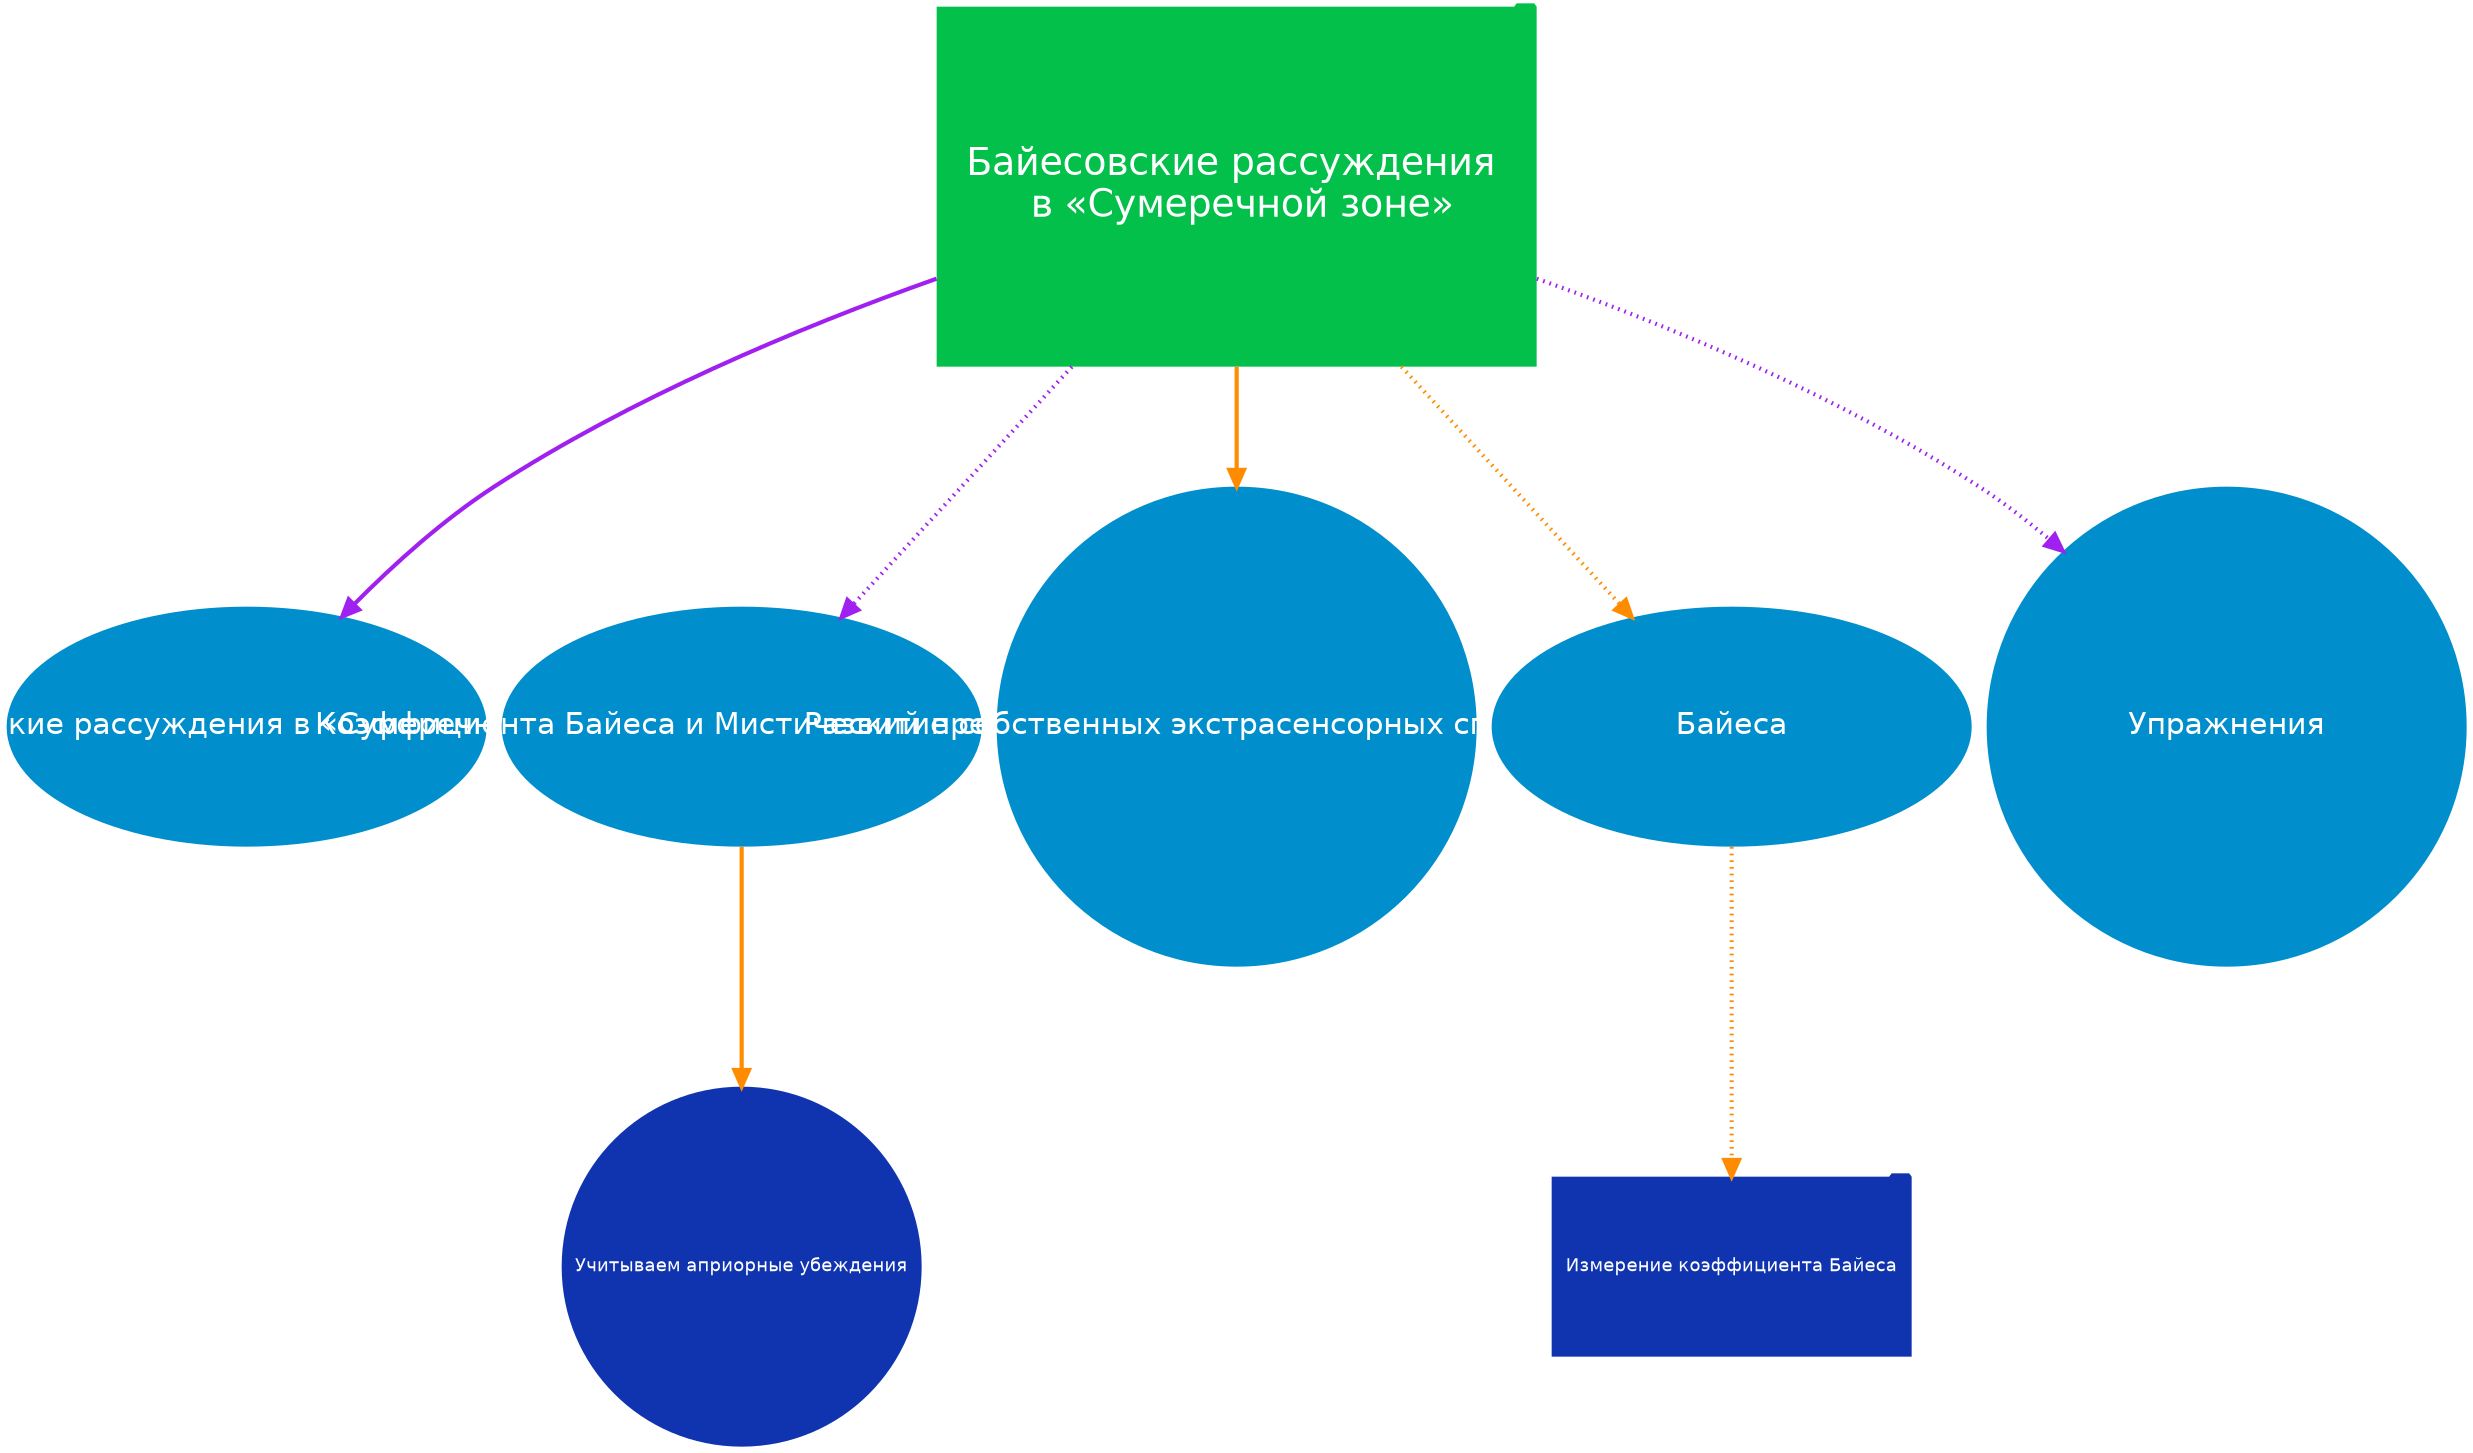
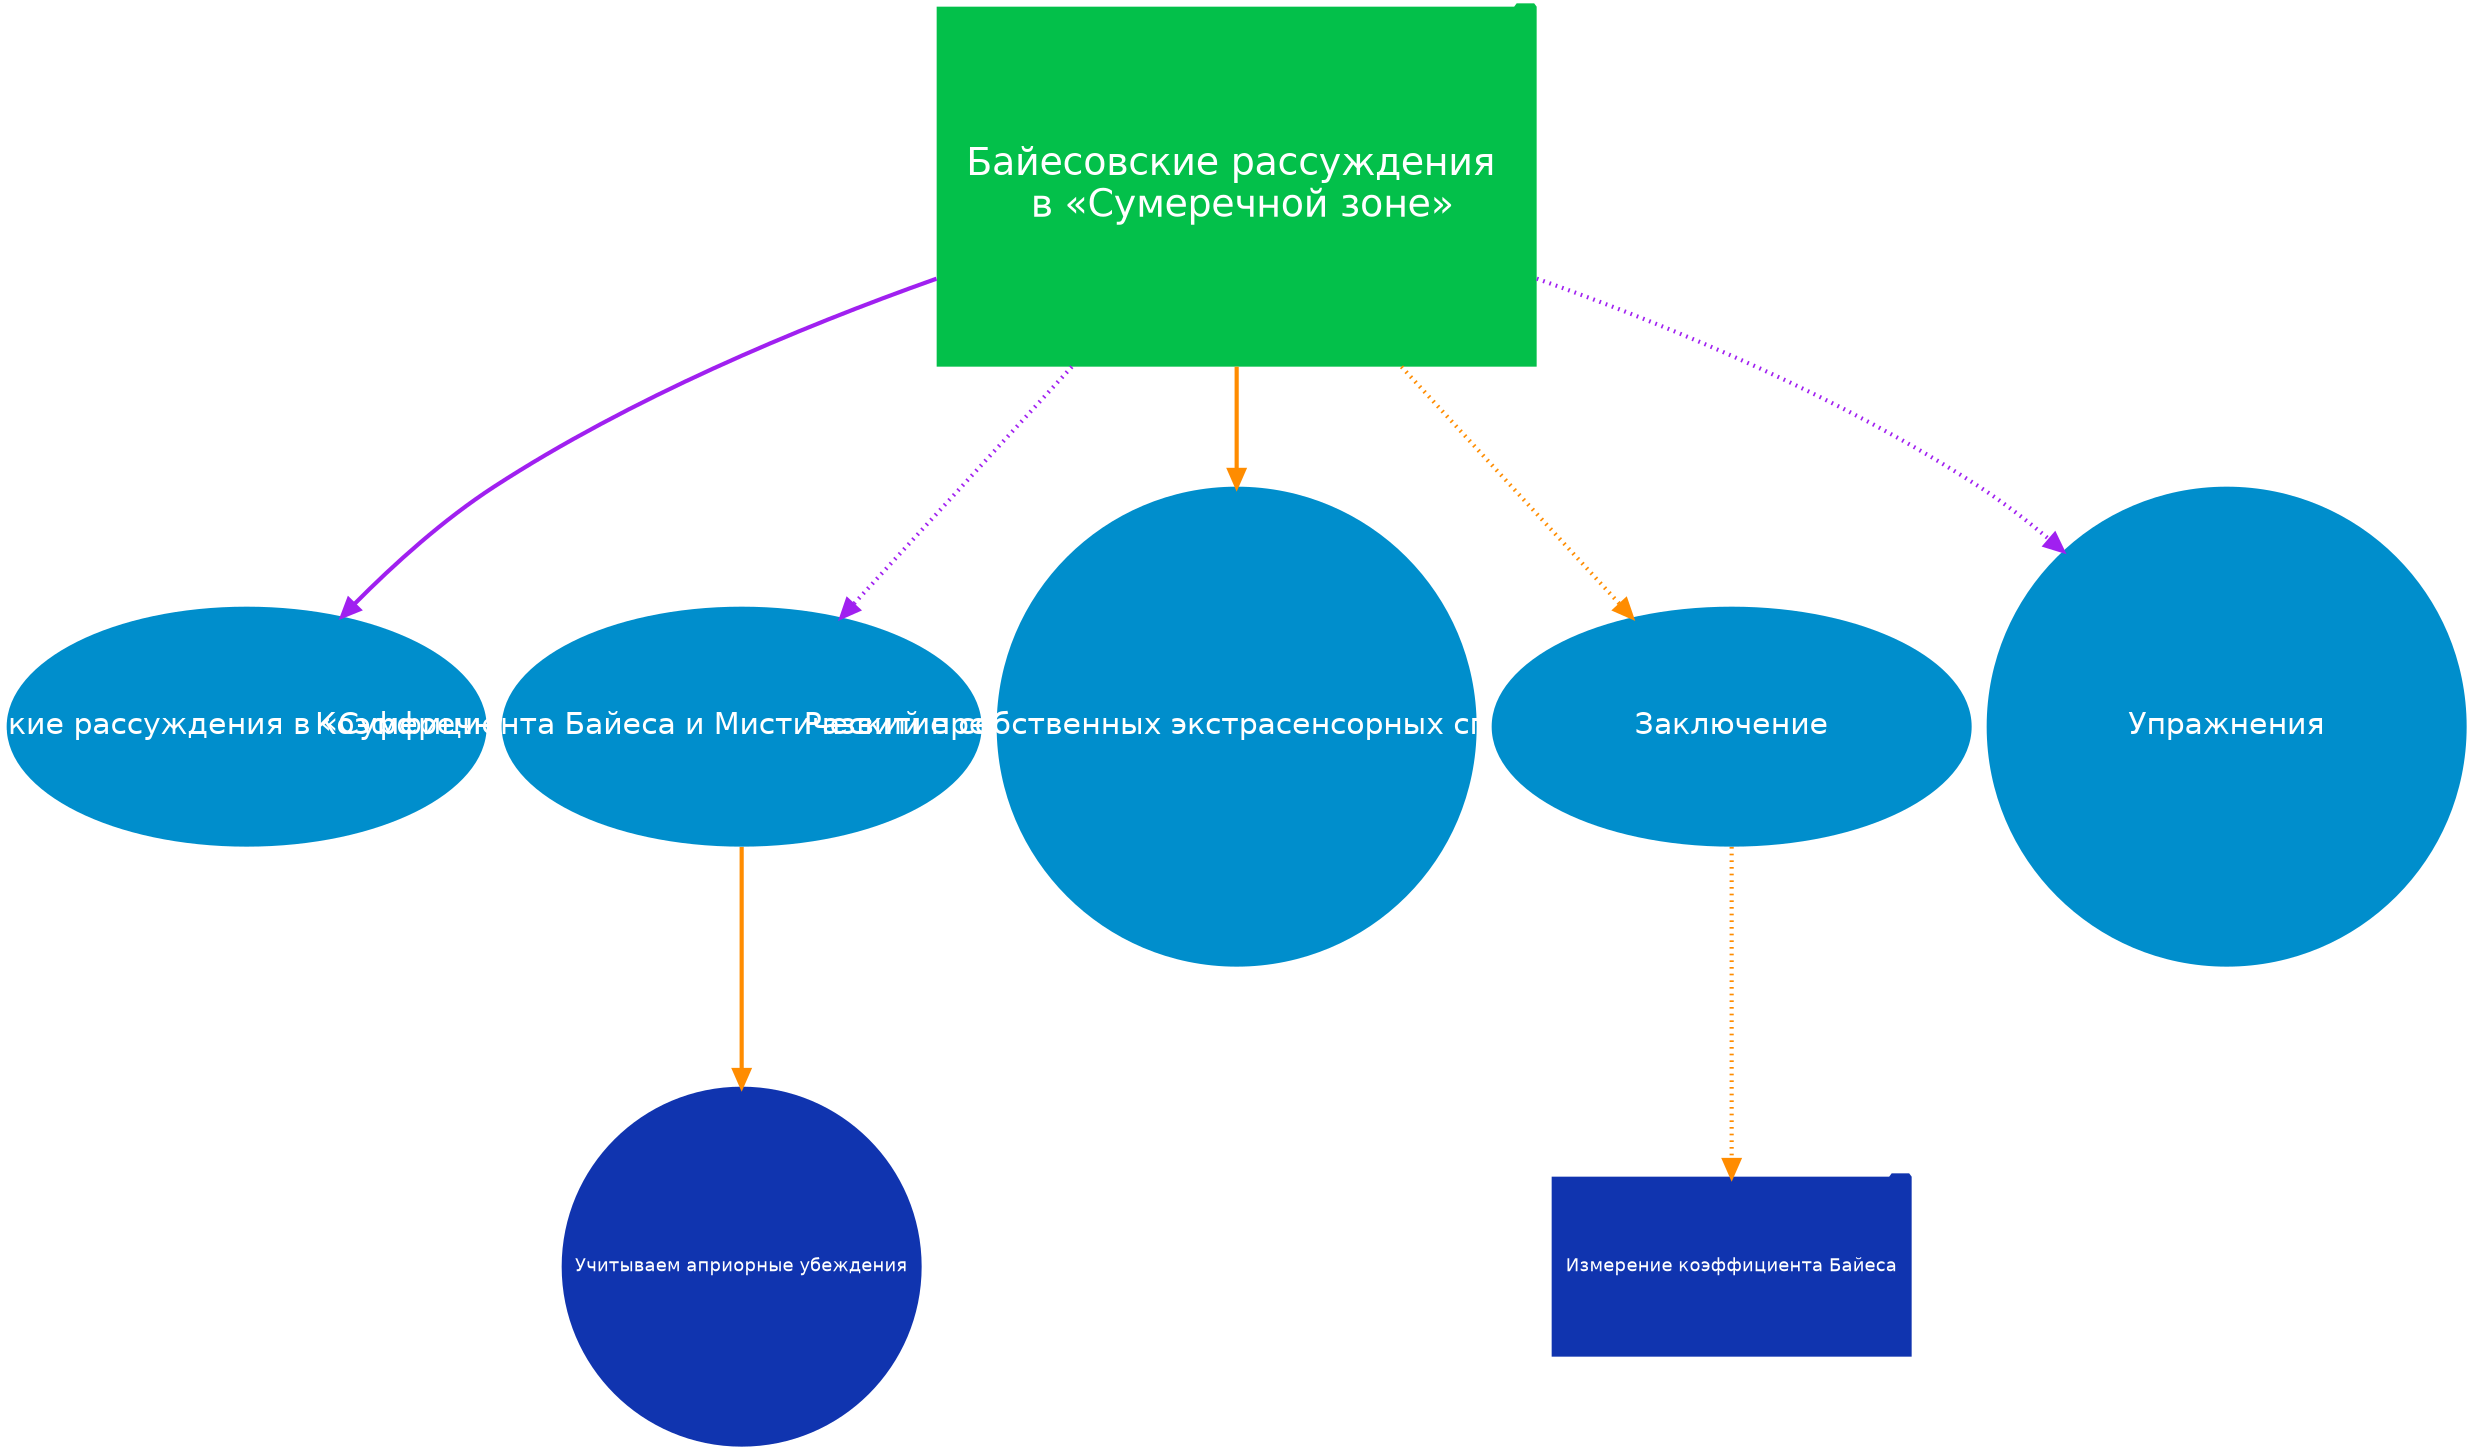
  digraph {
    fontname=Helvetica
    ranksep=2
    node [color=darkorange fillcolor="#008ECC" fixedsize=true fontcolor="#FFFFFF" fontname=Helvetica fontsize=36 penwidth=0 shape=ellipse style=filled]
    edge [arrowhead=normal arrowsize=2 color=darkorange penwidth=5 style=dotted]
    n1 [fillcolor="#03C04A" fontsize=45 height=6 label="Байесовские рассуждения \n в «Сумеречной зоне»" shape=folder width=10]
    n2 [color=purple height=4 label="Байесовские рассуждения в «Сумеречной зоне»" width=8]
    n3 [height=4 label="Коэффициента Байеса и Мистический предсказатель" width=8]
    n4 [color=black height=4 label="Развитие собственных экстрасенсорных способностей" shape=circle width=8]
-   n5 [color=purple height=4 label="Байеса" width=8]
+   n5 [color=purple height=4 label="Заключение" width=8]
    n6 [color=red height=4 label="Упражнения" shape=circle width=8]
    n7 [color=red fillcolor="#1034AF" fontsize=22 height=3 label="Учитываем априорные убеждения" shape=circle width=6]
    n8 [color=black fillcolor="#1034AF" fontsize=22 height=3 label="Измерение коэффициента Байеса" shape=folder width=6]
    n1 -> n2 [color=purple style=solid]
    n1 -> n3 [color=purple]
    n1 -> n4 [style=solid]
    n1 -> n5
    n1 -> n6 [color=purple]
    n3 -> n7 [style=solid]
    n5 -> n8
  }
